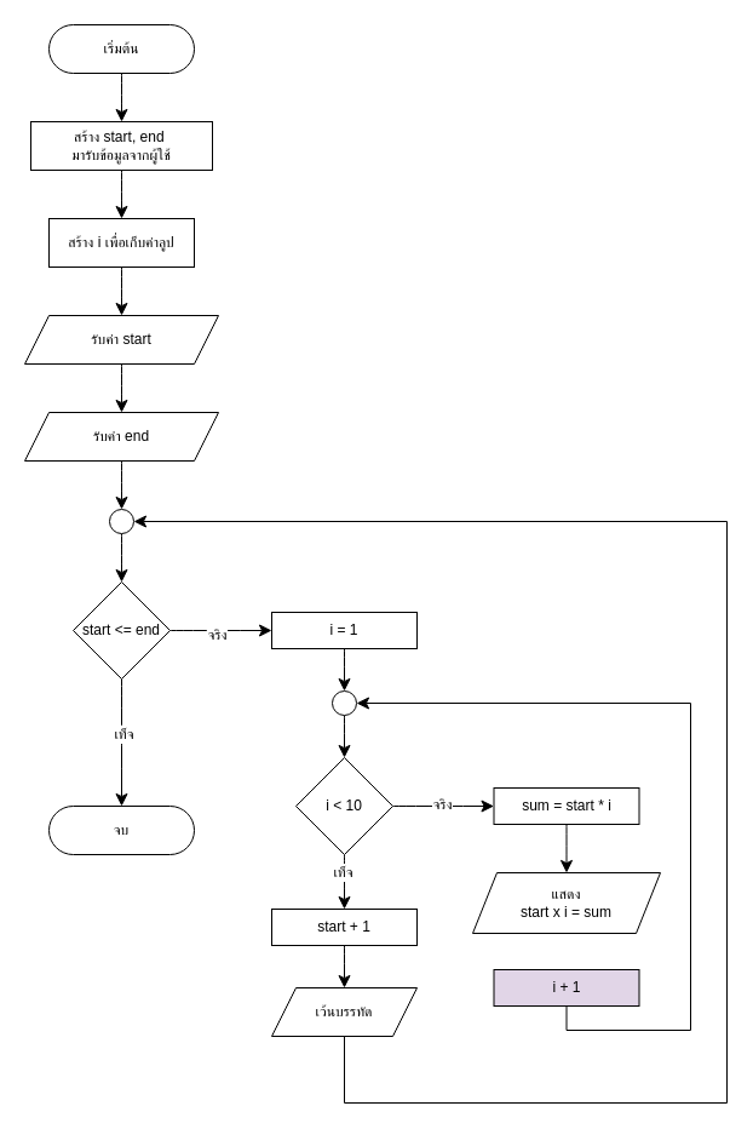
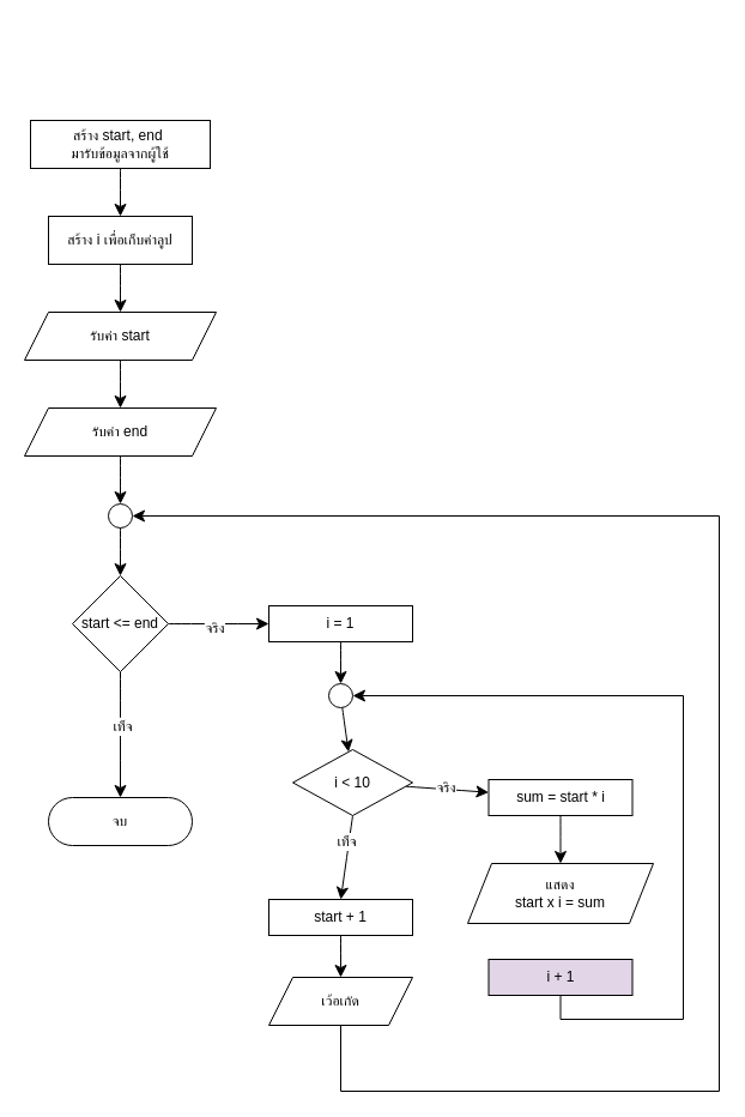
  <mxCell id="0" />
  <mxCell id="1" parent="0" />
- <mxCell id="2" value="" style="edgeStyle=none;curved=1;rounded=0;orthogonalLoop=1;jettySize=auto;html=1;fontSize=12;startSize=8;endSize=8;" edge="1" parent="1" source="3" target="5"><mxGeometry relative="1" as="geometry" /></mxCell>
- <mxCell id="3" value="เริ่มต้น" style="rounded=1;whiteSpace=wrap;html=1;arcSize=50;" vertex="1" parent="1"><mxGeometry x="40" width="120" height="40" as="geometry" y="20" /></mxCell>
  <mxCell id="4" style="edgeStyle=none;curved=1;rounded=0;orthogonalLoop=1;jettySize=auto;html=1;exitX=0.5;exitY=1;exitDx=0;exitDy=0;entryX=0.5;entryY=0;entryDx=0;entryDy=0;fontSize=12;startSize=8;endSize=8;" edge="1" parent="1" source="5" target="7"><mxGeometry relative="1" as="geometry" /></mxCell>
  <mxCell id="5" value="สร้าง&amp;nbsp;start, end&amp;nbsp;&lt;div&gt;มารับข้อมูลจากผู้ใช้&lt;/div&gt;" style="rounded=0;whiteSpace=wrap;html=1;" vertex="1" parent="1"><mxGeometry x="25" y="100" width="150" height="40" as="geometry" /></mxCell>
  <mxCell id="6" value="" style="edgeStyle=none;curved=1;rounded=0;orthogonalLoop=1;jettySize=auto;html=1;fontSize=12;startSize=8;endSize=8;" edge="1" parent="1" source="7" target="9"><mxGeometry relative="1" as="geometry" /></mxCell>
  <mxCell id="7" value="สร้าง i เพื่อเก็บค่าลูป" style="rounded=0;whiteSpace=wrap;html=1;" vertex="1" parent="1"><mxGeometry x="40" y="180" width="120" height="40" as="geometry" /></mxCell>
  <mxCell id="8" style="edgeStyle=none;curved=1;rounded=0;orthogonalLoop=1;jettySize=auto;html=1;exitX=0.5;exitY=1;exitDx=0;exitDy=0;entryX=0.5;entryY=0;entryDx=0;entryDy=0;fontSize=12;startSize=8;endSize=8;" edge="1" parent="1" source="9" target="11"><mxGeometry relative="1" as="geometry" /></mxCell>
  <mxCell id="9" value="รับค่า start" style="shape=parallelogram;perimeter=parallelogramPerimeter;whiteSpace=wrap;html=1;fixedSize=1;" vertex="1" parent="1"><mxGeometry x="20" y="260" width="160" height="40" as="geometry" /></mxCell>
  <mxCell id="10" style="edgeStyle=none;curved=1;rounded=0;orthogonalLoop=1;jettySize=auto;html=1;exitX=0.5;exitY=1;exitDx=0;exitDy=0;entryX=0.5;entryY=0;entryDx=0;entryDy=0;fontSize=12;startSize=8;endSize=8;" edge="1" parent="1" source="11" target="21"><mxGeometry relative="1" as="geometry" /></mxCell>
  <mxCell id="11" value="รับค่า end" style="shape=parallelogram;perimeter=parallelogramPerimeter;whiteSpace=wrap;html=1;fixedSize=1;" vertex="1" parent="1"><mxGeometry x="20" y="340" width="160" height="40" as="geometry" /></mxCell>
  <mxCell id="12" value="" style="edgeStyle=none;curved=1;rounded=0;orthogonalLoop=1;jettySize=auto;html=1;fontSize=12;startSize=8;endSize=8;" edge="1" parent="1" source="16" target="19"><mxGeometry relative="1" as="geometry" /></mxCell>
  <mxCell id="13" value="เท็จ" style="edgeLabel;html=1;align=center;verticalAlign=middle;resizable=0;points=[];fontSize=12;" vertex="1" connectable="0" parent="12"><mxGeometry x="-0.145" y="1" relative="1" as="geometry"><mxPoint as="offset" /></mxGeometry></mxCell>
  <mxCell id="14" value="" style="edgeStyle=none;curved=1;rounded=0;orthogonalLoop=1;jettySize=auto;html=1;fontSize=12;startSize=8;endSize=8;" edge="1" parent="1" source="16" target="18"><mxGeometry relative="1" as="geometry" /></mxCell>
  <mxCell id="15" value="จริง" style="edgeLabel;html=1;align=center;verticalAlign=middle;resizable=0;points=[];fontSize=12;" vertex="1" connectable="0" parent="14"><mxGeometry x="-0.1" y="-3" relative="1" as="geometry"><mxPoint as="offset" /></mxGeometry></mxCell>
  <mxCell id="16" value="start &lt;= end" style="rhombus;whiteSpace=wrap;html=1;" vertex="1" parent="1"><mxGeometry x="60" y="480" width="80" height="80" as="geometry" /></mxCell>
  <mxCell id="17" value="" style="edgeStyle=none;curved=1;rounded=0;orthogonalLoop=1;jettySize=auto;html=1;fontSize=12;startSize=8;endSize=8;" edge="1" parent="1" source="32" target="26"><mxGeometry relative="1" as="geometry" /></mxCell>
  <mxCell id="18" value="i = 1" style="rounded=0;whiteSpace=wrap;html=1;" vertex="1" parent="1"><mxGeometry x="224" y="505" width="120" height="30" as="geometry" /></mxCell>
  <mxCell id="19" value="จบ" style="rounded=1;whiteSpace=wrap;html=1;arcSize=50;" vertex="1" parent="1"><mxGeometry x="40" y="665" width="120" height="40" as="geometry" /></mxCell>
  <mxCell id="20" style="edgeStyle=none;curved=1;rounded=0;orthogonalLoop=1;jettySize=auto;html=1;exitX=0.5;exitY=1;exitDx=0;exitDy=0;entryX=0.5;entryY=0;entryDx=0;entryDy=0;fontSize=12;startSize=8;endSize=8;" edge="1" parent="1" source="21" target="16"><mxGeometry relative="1" as="geometry" /></mxCell>
  <mxCell id="21" value="" style="ellipse;whiteSpace=wrap;html=1;aspect=fixed;" vertex="1" parent="1"><mxGeometry x="90" y="420" width="20" height="20" as="geometry" /></mxCell>
  <mxCell id="22" style="edgeStyle=none;curved=1;rounded=0;orthogonalLoop=1;jettySize=auto;html=1;exitX=0.5;exitY=1;exitDx=0;exitDy=0;entryX=0.5;entryY=0;entryDx=0;entryDy=0;fontSize=12;startSize=8;endSize=8;" edge="1" parent="1" source="26" target="30"><mxGeometry relative="1" as="geometry" /></mxCell>
  <mxCell id="23" value="เท็จ" style="edgeLabel;html=1;align=center;verticalAlign=middle;resizable=0;points=[];fontSize=12;" vertex="1" connectable="0" parent="22"><mxGeometry x="-0.378" y="-2" relative="1" as="geometry"><mxPoint as="offset" /></mxGeometry></mxCell>
  <mxCell id="24" value="" style="edgeStyle=none;curved=1;rounded=0;orthogonalLoop=1;jettySize=auto;html=1;fontSize=12;startSize=8;endSize=8;" edge="1" parent="1" source="26" target="34"><mxGeometry relative="1" as="geometry" /></mxCell>
  <mxCell id="25" value="จริง" style="edgeLabel;html=1;align=center;verticalAlign=middle;resizable=0;points=[];fontSize=12;" vertex="1" connectable="0" parent="24"><mxGeometry x="-0.036" y="2" relative="1" as="geometry"><mxPoint as="offset" /></mxGeometry></mxCell>
- <mxCell id="26" value="i &lt; 10" style="rhombus;whiteSpace=wrap;html=1;" vertex="1" parent="1"><mxGeometry x="244" y="625" width="80" height="80" as="geometry" /></mxCell>
+ <mxCell id="26" value="i &lt; 10" style="rhombus;whiteSpace=wrap;html=1;" vertex="1" parent="1"><mxGeometry x="244" y="625" width="100" height="55" as="geometry" /></mxCell>
  <mxCell id="27" style="edgeStyle=orthogonalEdgeStyle;rounded=0;orthogonalLoop=1;jettySize=auto;html=1;exitX=0.5;exitY=1;exitDx=0;exitDy=0;entryX=1;entryY=0.5;entryDx=0;entryDy=0;fontSize=12;startSize=8;endSize=8;" edge="1" parent="1" source="28" target="21"><mxGeometry relative="1" as="geometry"><Array as="points"><mxPoint x="284" y="910" /><mxPoint x="600" y="910" /><mxPoint x="600" y="430" /></Array></mxGeometry></mxCell>
- <mxCell id="28" value="เว้นบรรทัด" style="shape=parallelogram;perimeter=parallelogramPerimeter;whiteSpace=wrap;html=1;fixedSize=1;" vertex="1" parent="1"><mxGeometry x="224" y="815" width="120" height="40" as="geometry" /></mxCell>
+ <mxCell id="28" value="เว้อเกัด" style="shape=parallelogram;perimeter=parallelogramPerimeter;whiteSpace=wrap;html=1;fixedSize=1;" vertex="1" parent="1"><mxGeometry x="224" y="815" width="120" height="40" as="geometry" /></mxCell>
  <mxCell id="29" style="edgeStyle=none;curved=1;rounded=0;orthogonalLoop=1;jettySize=auto;html=1;exitX=0.5;exitY=1;exitDx=0;exitDy=0;entryX=0.5;entryY=0;entryDx=0;entryDy=0;fontSize=12;startSize=8;endSize=8;" edge="1" parent="1" source="30" target="28"><mxGeometry relative="1" as="geometry" /></mxCell>
  <mxCell id="30" value="start + 1" style="rounded=0;whiteSpace=wrap;html=1;" vertex="1" parent="1"><mxGeometry x="224" y="750" width="120" height="30" as="geometry" /></mxCell>
  <mxCell id="31" value="" style="edgeStyle=none;curved=1;rounded=0;orthogonalLoop=1;jettySize=auto;html=1;fontSize=12;startSize=8;endSize=8;" edge="1" parent="1" source="18" target="32"><mxGeometry relative="1" as="geometry"><mxPoint x="284" y="535" as="sourcePoint" /><mxPoint x="284" y="625" as="targetPoint" /></mxGeometry></mxCell>
  <mxCell id="32" value="" style="ellipse;whiteSpace=wrap;html=1;aspect=fixed;" vertex="1" parent="1"><mxGeometry x="274" y="570" width="20" height="20" as="geometry" /></mxCell>
  <mxCell id="33" value="" style="edgeStyle=none;curved=1;rounded=0;orthogonalLoop=1;jettySize=auto;html=1;fontSize=12;startSize=8;endSize=8;" edge="1" parent="1" source="34" target="35"><mxGeometry relative="1" as="geometry" /></mxCell>
  <mxCell id="34" value="sum = start * i" style="rounded=0;whiteSpace=wrap;html=1;" vertex="1" parent="1"><mxGeometry x="407.5" y="650" width="120" height="30" as="geometry" /></mxCell>
  <mxCell id="35" value="แสดง&lt;div&gt;start x i = sum&lt;/div&gt;" style="shape=parallelogram;perimeter=parallelogramPerimeter;whiteSpace=wrap;html=1;fixedSize=1;" vertex="1" parent="1"><mxGeometry x="390" y="720" width="155" height="50" as="geometry" /></mxCell>
  <mxCell id="36" style="edgeStyle=orthogonalEdgeStyle;rounded=0;orthogonalLoop=1;jettySize=auto;html=1;exitX=0.5;exitY=1;exitDx=0;exitDy=0;entryX=1;entryY=0.5;entryDx=0;entryDy=0;fontSize=12;startSize=8;endSize=8;" edge="1" parent="1" source="37" target="32"><mxGeometry relative="1" as="geometry"><Array as="points"><mxPoint x="468" y="850" /><mxPoint x="570" y="850" /><mxPoint x="570" y="580" /></Array></mxGeometry></mxCell>
  <mxCell id="37" value="i + 1" style="rounded=0;whiteSpace=wrap;html=1;fillColor=#e1d5e7;" vertex="1" parent="1"><mxGeometry x="407.5" y="800" width="120" height="30" as="geometry" /></mxCell>
